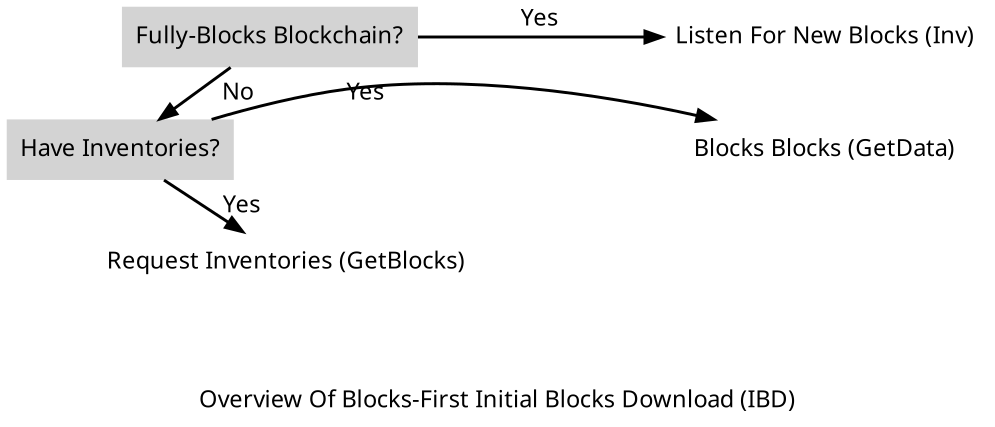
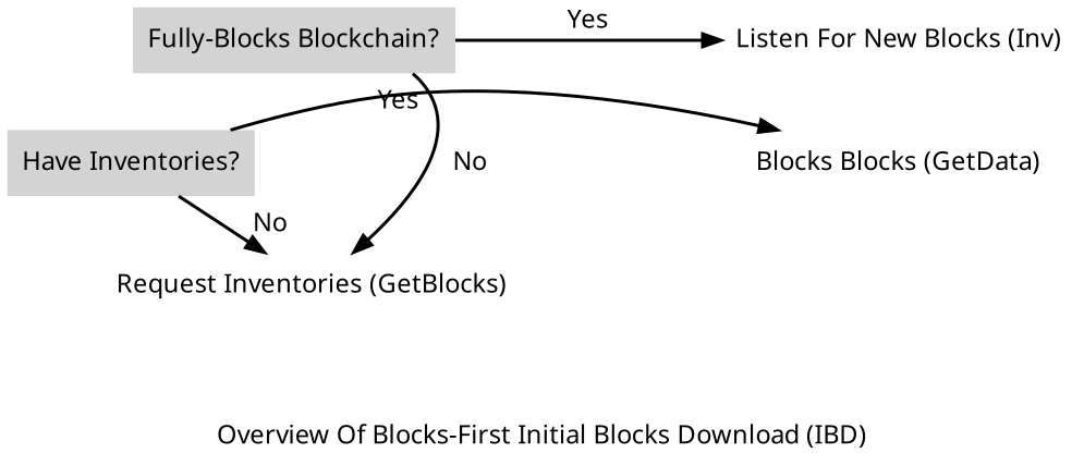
  digraph {
    fontname=Sans
    label="\ \nOverview Of Blocks-First Initial Blocks Download (IBD)"
    nodesep=0.9
    penwidth=1.75
    rankdir=TB
    ranksep=0.2
    splines=true
    node [fontname=Sans penwidth=1.75 shape=none]
    edge [fontname=Sans penwidth=1.75]
    n1 [label="Fully-Blocks Blockchain?" style=filled]
    n2 [label="Listen For New Blocks (Inv)"]
    n3 [label="Have Inventories?" style=filled]
    n4 [label="Blocks Blocks (GetData)"]
    n5 [label="Request Inventories (GetBlocks)"]
    n1 -> n2 [constraint=false label=Yes]
-   n1 -> n3 [label="  No"]
+   n1 -> n5 [label="  No"]
    n2 -> n4 [style=invis]
    n3 -> n4 [constraint=false label=Yes]
-   n3 -> n5 [label=Yes]
+   n3 -> n5 [label="  No"]
  }
